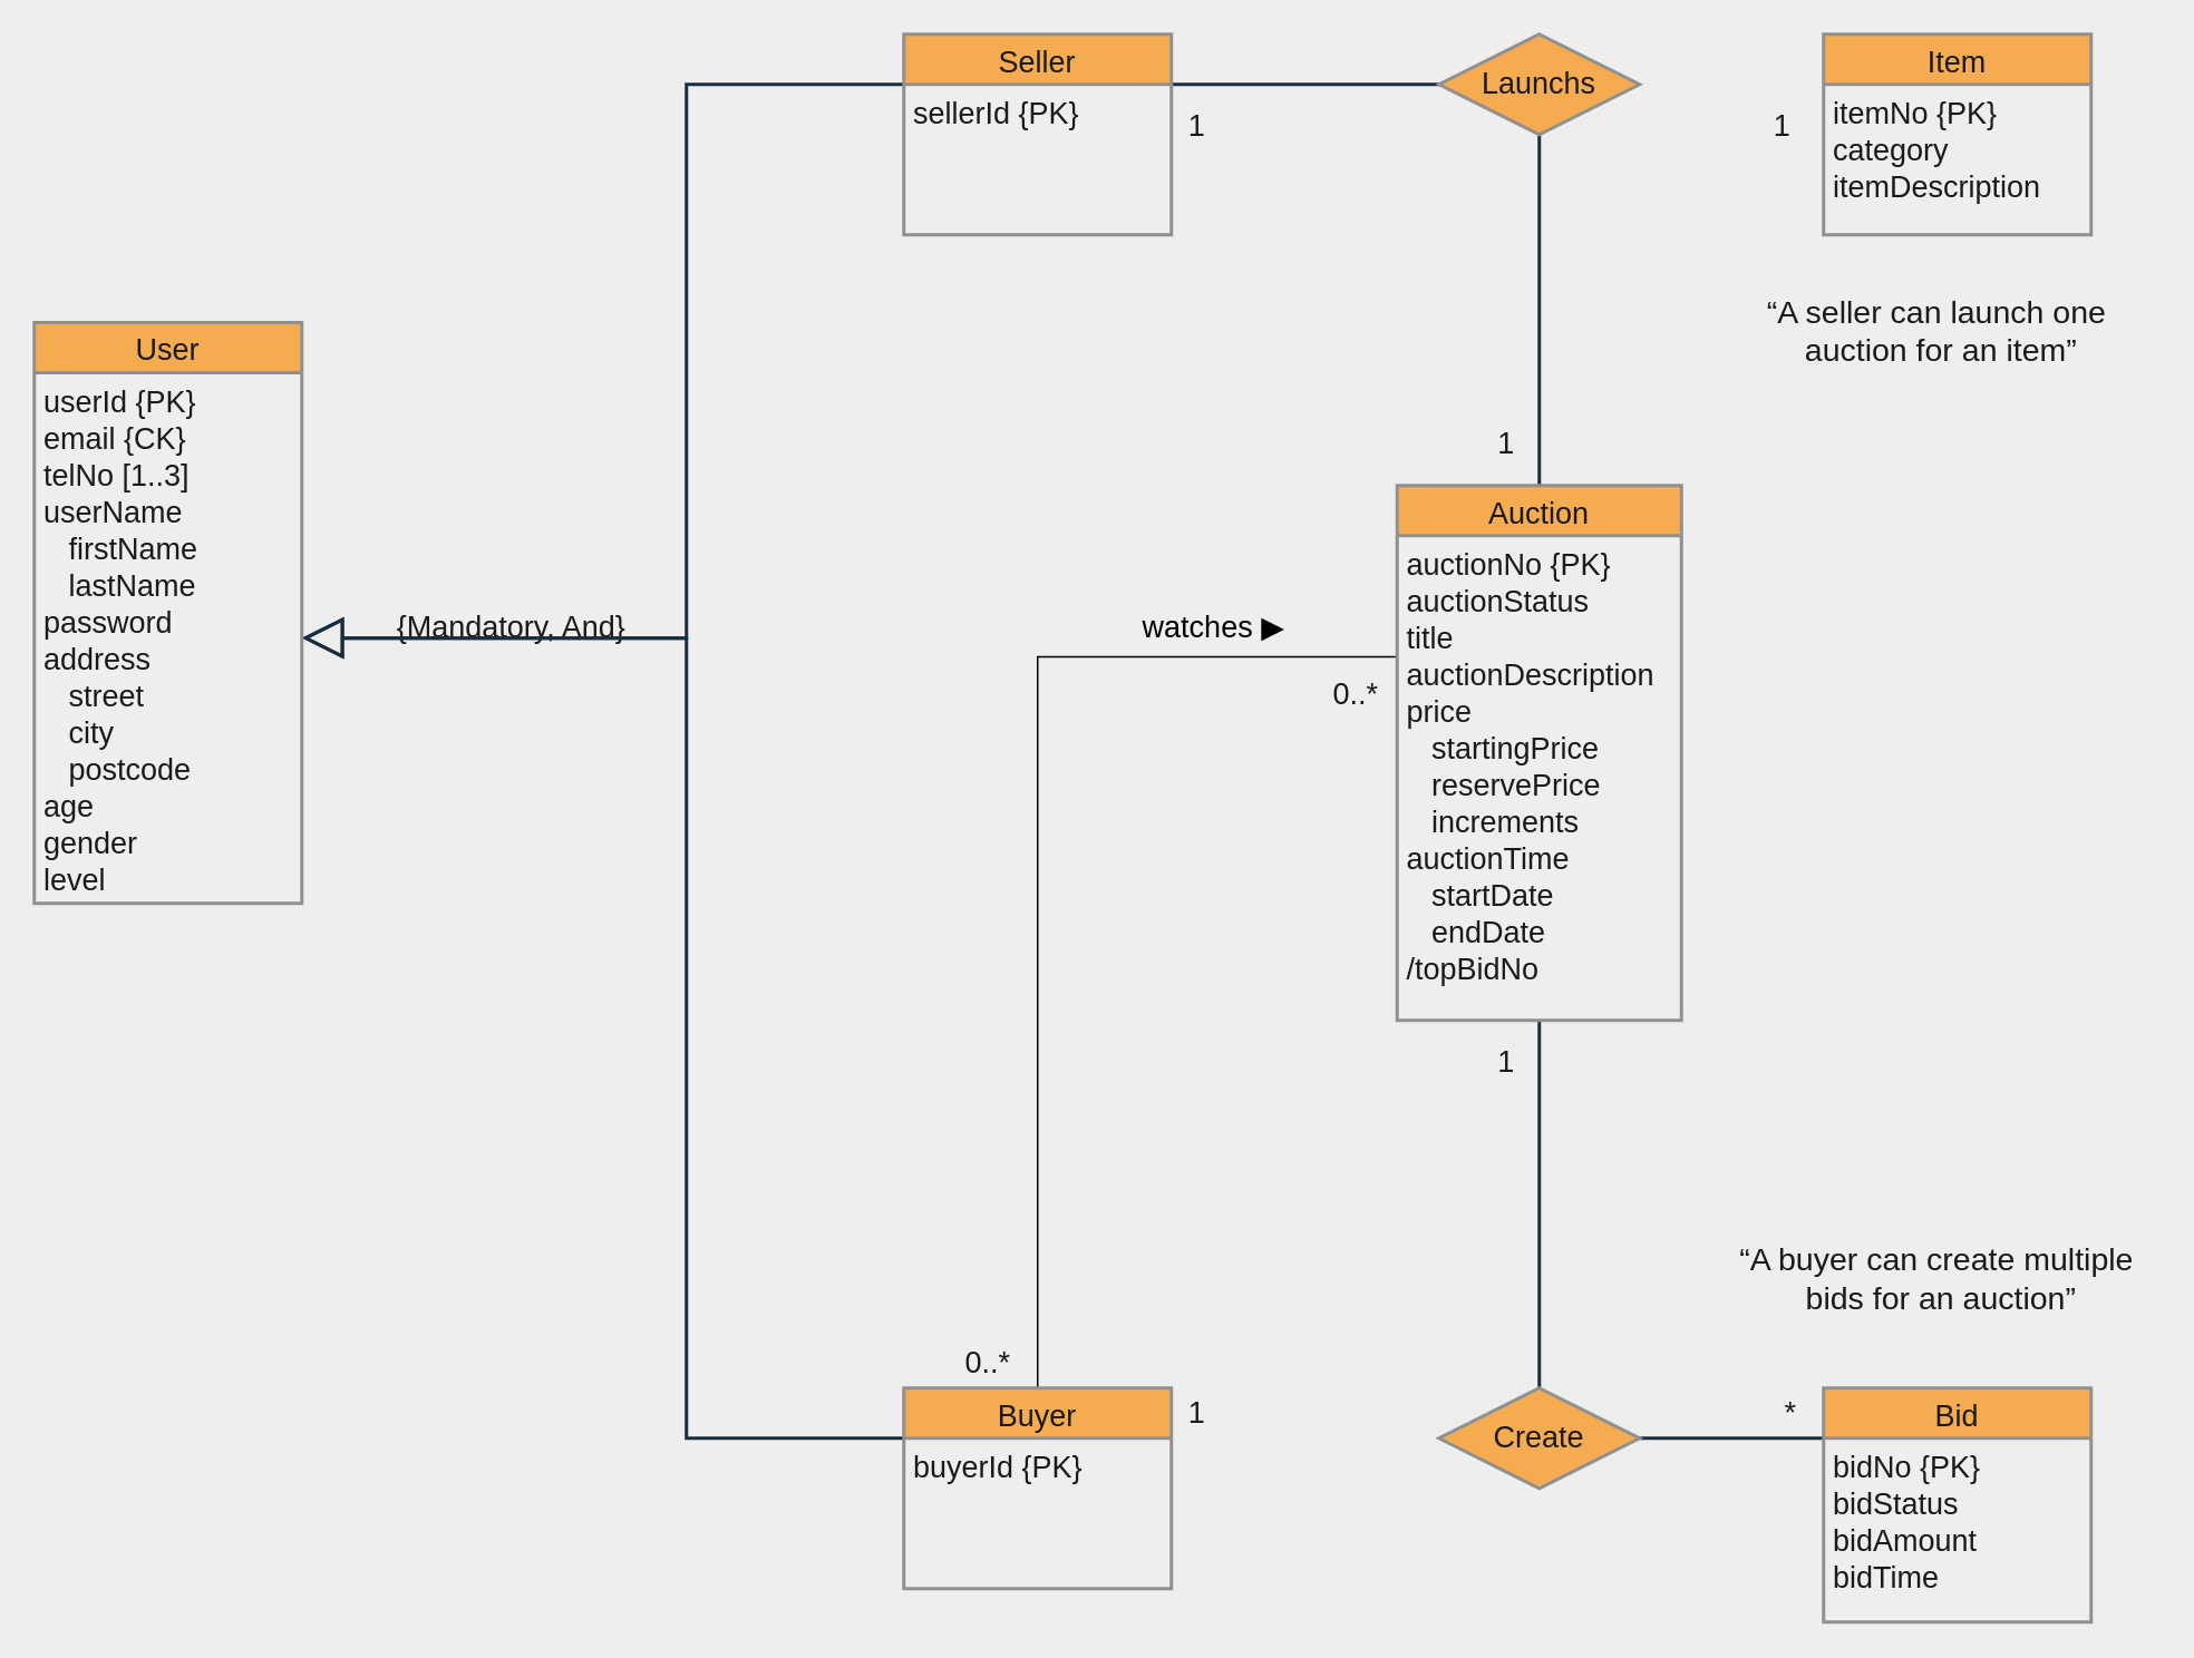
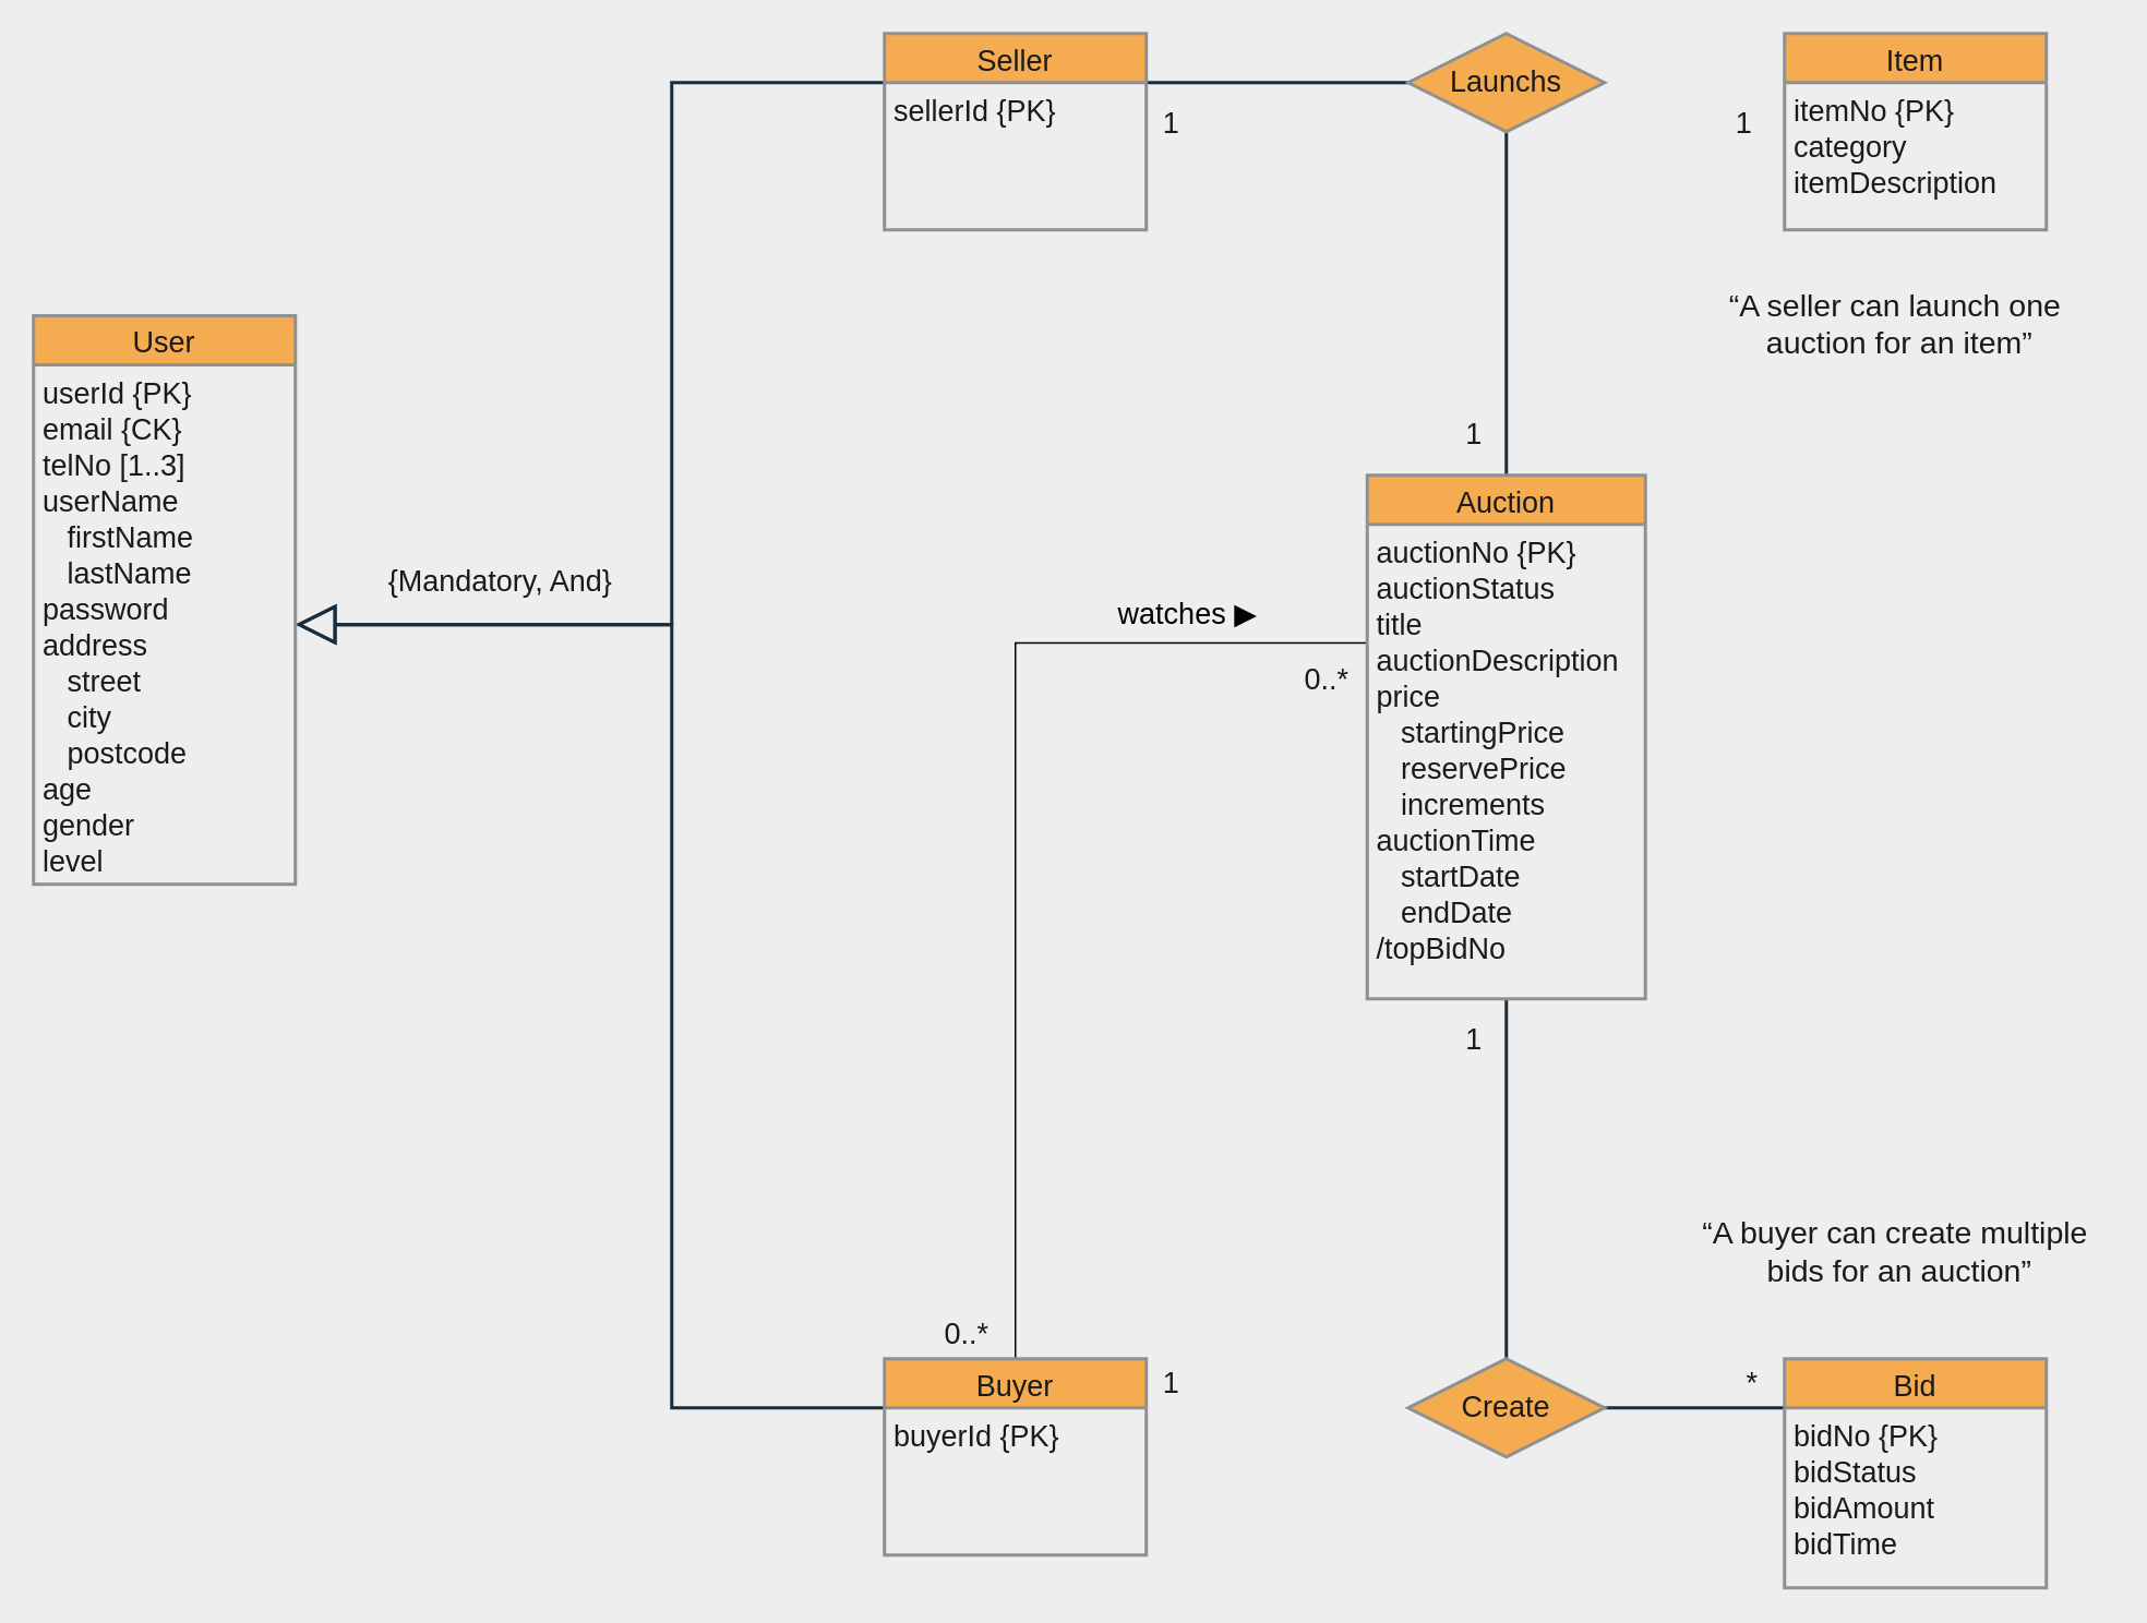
  <mxCell id="0" />
  <mxCell id="1" parent="0" />
- <mxCell id="2" value="{Mandatory, And}" style="text;html=1;align=center;verticalAlign=middle;resizable=0;points=[];autosize=1;fontSize=18;fontStyle=0;fontColor=#1A1A1A;" parent="1" vertex="1"><mxGeometry x="230" y="360" width="150" height="30" as="geometry" /></mxCell>
+ <mxCell id="2" value="{Mandatory, And}" style="text;html=1;align=center;verticalAlign=middle;resizable=0;points=[];autosize=1;fontSize=18;fontStyle=0;fontColor=#1A1A1A;" parent="1" vertex="1"><mxGeometry x="230" y="340" width="150" height="30" as="geometry" /></mxCell>
  <mxCell id="3" style="edgeStyle=none;orthogonalLoop=1;jettySize=auto;html=1;exitX=1;exitY=0.5;exitDx=0;exitDy=0;entryX=0;entryY=0;entryDx=0;entryDy=0;startArrow=none;startFill=0;endArrow=none;endFill=0;strokeWidth=2;fontSize=18;strokeColor=#182E3E;fontColor=#1A1A1A;labelBackgroundColor=#EEEEEE;" parent="1" source="5" target="24" edge="1"><mxGeometry relative="1" as="geometry" /></mxCell>
  <mxCell id="4" style="edgeStyle=none;orthogonalLoop=1;jettySize=auto;html=1;exitX=0.5;exitY=0;exitDx=0;exitDy=0;entryX=0.5;entryY=1;entryDx=0;entryDy=0;startArrow=none;startFill=0;endArrow=none;endFill=0;strokeWidth=2;fontSize=18;strokeColor=#182E3E;fontColor=#1A1A1A;labelBackgroundColor=#EEEEEE;" parent="1" source="5" target="25" edge="1"><mxGeometry relative="1" as="geometry" /></mxCell>
  <mxCell id="5" value="Create" style="shape=rhombus;perimeter=rhombusPerimeter;whiteSpace=wrap;html=1;align=center;strokeColor=#909090;strokeWidth=2;fontSize=18;fillColor=#F5AB50;fontColor=#1A1A1A;" parent="1" vertex="1"><mxGeometry x="860" y="830" width="120" height="60" as="geometry" /></mxCell>
  <mxCell id="6" style="edgeStyle=none;orthogonalLoop=1;jettySize=auto;html=1;exitX=0;exitY=0.5;exitDx=0;exitDy=0;entryX=1;entryY=0;entryDx=0;entryDy=0;startArrow=none;startFill=0;endArrow=none;endFill=0;strokeWidth=2;fontSize=18;strokeColor=#182E3E;fontColor=#1A1A1A;labelBackgroundColor=#EEEEEE;" parent="1" source="8" target="33" edge="1"><mxGeometry relative="1" as="geometry" /></mxCell>
  <mxCell id="7" style="edgeStyle=none;orthogonalLoop=1;jettySize=auto;html=1;exitX=0.5;exitY=1;exitDx=0;exitDy=0;startArrow=none;startFill=0;endArrow=none;endFill=0;strokeWidth=2;fontSize=18;entryX=0.5;entryY=0;entryDx=0;entryDy=0;strokeColor=#182E3E;fontColor=#1A1A1A;labelBackgroundColor=#EEEEEE;" parent="1" source="8" target="25" edge="1"><mxGeometry relative="1" as="geometry"><mxPoint x="600" y="120" as="targetPoint" /></mxGeometry></mxCell>
  <mxCell id="8" value="Launchs" style="shape=rhombus;perimeter=rhombusPerimeter;whiteSpace=wrap;html=1;align=center;strokeColor=#909090;strokeWidth=2;fontSize=18;fillColor=#F5AB50;fontColor=#1A1A1A;" parent="1" vertex="1"><mxGeometry x="860" y="20" width="120" height="60" as="geometry" /></mxCell>
  <mxCell id="9" style="edgeStyle=orthogonalEdgeStyle;orthogonalLoop=1;jettySize=auto;html=1;exitX=0;exitY=0;exitDx=0;exitDy=0;entryX=1;entryY=0.5;entryDx=0;entryDy=0;startArrow=none;startFill=0;endArrow=block;endFill=0;fontSize=18;strokeWidth=2;endSize=20;rounded=0;strokeColor=#182E3E;fontColor=#1A1A1A;labelBackgroundColor=#EEEEEE;" parent="1" source="33" target="35" edge="1"><mxGeometry relative="1" as="geometry"><Array as="points"><mxPoint x="410" y="50" /><mxPoint x="410" y="381" /></Array></mxGeometry></mxCell>
  <mxCell id="10" style="edgeStyle=orthogonalEdgeStyle;orthogonalLoop=1;jettySize=auto;html=1;exitX=0;exitY=0;exitDx=0;exitDy=0;entryX=1;entryY=0.5;entryDx=0;entryDy=0;startArrow=none;startFill=0;endArrow=block;endFill=0;strokeWidth=2;fontSize=18;endSize=20;rounded=0;strokeColor=#182E3E;fontColor=#1A1A1A;labelBackgroundColor=#EEEEEE;" parent="1" source="31" target="35" edge="1"><mxGeometry relative="1" as="geometry"><Array as="points"><mxPoint x="410" y="860" /><mxPoint x="410" y="381" /></Array></mxGeometry></mxCell>
  <mxCell id="11" value="1" style="text;html=1;align=center;verticalAlign=middle;resizable=0;points=[];autosize=1;fontSize=18;fontColor=#1A1A1A;" parent="1" vertex="1"><mxGeometry x="885" y="250" width="30" height="30" as="geometry" /></mxCell>
  <mxCell id="12" value="1" style="text;html=1;align=center;verticalAlign=middle;resizable=0;points=[];autosize=1;fontSize=18;fontColor=#1A1A1A;" parent="1" vertex="1"><mxGeometry x="1050" y="60" width="30" height="30" as="geometry" /></mxCell>
  <mxCell id="13" value="1" style="text;html=1;align=center;verticalAlign=middle;resizable=0;points=[];autosize=1;fontSize=18;fontColor=#1A1A1A;" parent="1" vertex="1"><mxGeometry x="700" y="60" width="30" height="30" as="geometry" /></mxCell>
  <mxCell id="14" value="1" style="text;html=1;align=center;verticalAlign=middle;resizable=0;points=[];autosize=1;fontSize=18;fontColor=#1A1A1A;" parent="1" vertex="1"><mxGeometry x="700" y="830" width="30" height="30" as="geometry" /></mxCell>
  <mxCell id="15" value="1" style="text;html=1;align=center;verticalAlign=middle;resizable=0;points=[];autosize=1;fontSize=18;fontColor=#1A1A1A;" parent="1" vertex="1"><mxGeometry x="885" y="620" width="30" height="30" as="geometry" /></mxCell>
  <mxCell id="16" value="*" style="text;html=1;align=center;verticalAlign=middle;resizable=0;points=[];autosize=1;fontSize=18;fontColor=#1A1A1A;" parent="1" vertex="1"><mxGeometry x="1060" y="830" width="20" height="30" as="geometry" /></mxCell>
  <mxCell id="17" value="&lt;div style=&quot;font-size: 19px&quot;&gt;&lt;font style=&quot;font-size: 19px&quot;&gt;“A seller can launch one&amp;nbsp;&lt;/font&gt;&lt;/div&gt;&lt;div style=&quot;font-size: 19px&quot;&gt;&lt;font style=&quot;font-size: 19px&quot;&gt;&lt;span&gt;auction&amp;nbsp;&lt;/span&gt;&lt;/font&gt;&lt;span&gt;for an item&lt;/span&gt;&lt;span&gt;”&lt;/span&gt;&lt;/div&gt;" style="text;html=1;align=center;verticalAlign=middle;resizable=0;points=[];autosize=1;fontSize=18;fontColor=#1A1A1A;" parent="1" vertex="1"><mxGeometry x="1050" y="172.5" width="220" height="50" as="geometry" /></mxCell>
  <mxCell id="18" value="&lt;div style=&quot;font-size: 19px&quot;&gt;&lt;font style=&quot;font-size: 19px&quot;&gt;“A buyer can create multiple&amp;nbsp;&lt;/font&gt;&lt;/div&gt;&lt;div style=&quot;font-size: 19px&quot;&gt;&lt;font&gt;bids&amp;nbsp;&lt;/font&gt;&lt;span&gt;for an auction”&lt;/span&gt;&lt;/div&gt;" style="text;html=1;align=center;verticalAlign=middle;resizable=0;points=[];autosize=1;fontSize=18;fontColor=#1A1A1A;" parent="1" vertex="1"><mxGeometry x="1030" y="740" width="260" height="50" as="geometry" /></mxCell>
  <mxCell id="19" value="0..*" style="text;html=1;align=center;verticalAlign=middle;resizable=0;points=[];autosize=1;fontSize=18;fontColor=#1A1A1A;" parent="1" vertex="1"><mxGeometry x="790" y="400" width="40" height="30" as="geometry" /></mxCell>
  <mxCell id="20" value="0..*" style="text;html=1;align=center;verticalAlign=middle;resizable=0;points=[];autosize=1;fontSize=18;fontColor=#1A1A1A;" parent="1" vertex="1"><mxGeometry x="570" y="800" width="40" height="30" as="geometry" /></mxCell>
  <mxCell id="21" style="edgeStyle=orthogonalEdgeStyle;rounded=0;orthogonalLoop=1;jettySize=auto;html=1;exitX=0.5;exitY=0;exitDx=0;exitDy=0;entryX=0;entryY=0.25;entryDx=0;entryDy=0;endArrow=none;endFill=0;" parent="1" source="30" target="26" edge="1"><mxGeometry relative="1" as="geometry" /></mxCell>
  <mxCell id="22" value="watches ▶" style="text;html=1;align=center;verticalAlign=middle;resizable=0;points=[];autosize=1;fontSize=18;" parent="1" vertex="1"><mxGeometry x="675" y="360" width="100" height="30" as="geometry" /></mxCell>
  <mxCell id="23" value="Bid" style="swimlane;childLayout=stackLayout;horizontal=1;startSize=30;horizontalStack=0;fontSize=18;fontStyle=0;strokeWidth=2;resizeParent=0;resizeLast=1;shadow=0;dashed=0;align=center;fillColor=#F5AB50;strokeColor=#909090;fontColor=#1A1A1A;" parent="1" vertex="1"><mxGeometry x="1090" y="830" width="160" height="140" as="geometry" /></mxCell>
  <mxCell id="24" value="bidNo {PK}&#10;bidStatus&#10;bidAmount&#10;bidTime" style="align=left;strokeColor=none;fillColor=none;spacingLeft=4;fontSize=18;verticalAlign=top;resizable=0;rotatable=0;part=1;fontStyle=0;fontColor=#1A1A1A;" parent="23" vertex="1"><mxGeometry y="30" width="160" height="110" as="geometry" /></mxCell>
  <mxCell id="25" value="Auction" style="swimlane;childLayout=stackLayout;horizontal=1;startSize=30;horizontalStack=0;fontSize=18;fontStyle=0;strokeWidth=2;resizeParent=0;resizeLast=1;shadow=0;dashed=0;align=center;fillColor=#F5AB50;strokeColor=#909090;fontColor=#1A1A1A;" parent="1" vertex="1"><mxGeometry x="835" y="290" width="170" height="320" as="geometry" /></mxCell>
  <mxCell id="26" value="auctionNo {PK}&#10;auctionStatus&#10;title&#10;auctionDescription&#10;price&#10;   startingPrice&#10;   reservePrice&#10;   increments&#10;auctionTime&#10;   startDate&#10;   endDate&#10;/topBidNo" style="align=left;strokeColor=none;fillColor=none;spacingLeft=4;fontSize=18;verticalAlign=top;resizable=0;rotatable=0;part=1;fontStyle=0;fontColor=#1A1A1A;" parent="25" vertex="1"><mxGeometry y="30" width="170" height="290" as="geometry" /></mxCell>
  <mxCell id="27" value="Item" style="swimlane;childLayout=stackLayout;horizontal=1;startSize=30;horizontalStack=0;fontSize=18;fontStyle=0;strokeWidth=2;resizeParent=0;resizeLast=1;shadow=0;dashed=0;align=center;fillColor=#F5AB50;strokeColor=#909090;fontColor=#1A1A1A;" parent="1" vertex="1"><mxGeometry x="1090" y="20" width="160" height="120" as="geometry" /></mxCell>
  <mxCell id="28" value="itemNo {PK}&#10;category&#10;itemDescription&#10;&#10;" style="align=left;strokeColor=none;fillColor=none;spacingLeft=4;fontSize=18;verticalAlign=top;resizable=0;rotatable=0;part=1;fontStyle=0;fontColor=#1A1A1A;" parent="27" vertex="1"><mxGeometry y="30" width="160" height="90" as="geometry" /></mxCell>
  <mxCell id="29" style="edgeStyle=orthogonalEdgeStyle;orthogonalLoop=1;jettySize=auto;html=1;exitX=0.5;exitY=1;exitDx=0;exitDy=0;startArrow=none;startFill=0;endArrow=none;endFill=0;strokeColor=#182E3E;fontStyle=0;fontColor=#1A1A1A;labelBackgroundColor=#EEEEEE;" parent="27" source="28" target="28" edge="1"><mxGeometry relative="1" as="geometry" /></mxCell>
  <mxCell id="30" value="Buyer" style="swimlane;childLayout=stackLayout;horizontal=1;startSize=30;horizontalStack=0;fontSize=18;fontStyle=0;strokeWidth=2;resizeParent=0;resizeLast=1;shadow=0;dashed=0;align=center;fillColor=#F5AB50;strokeColor=#909090;fontColor=#1A1A1A;" parent="1" vertex="1"><mxGeometry x="540" y="830" width="160" height="120" as="geometry" /></mxCell>
  <mxCell id="31" value="buyerId {PK}" style="align=left;strokeColor=none;fillColor=none;spacingLeft=4;fontSize=18;verticalAlign=top;resizable=0;rotatable=0;part=1;fontColor=#1A1A1A;" parent="30" vertex="1"><mxGeometry y="30" width="160" height="90" as="geometry" /></mxCell>
  <mxCell id="32" value="Seller" style="swimlane;childLayout=stackLayout;horizontal=1;startSize=30;horizontalStack=0;fontSize=18;fontStyle=0;strokeWidth=2;resizeParent=0;resizeLast=1;shadow=0;dashed=0;align=center;fillColor=#F5AB50;strokeColor=#909090;fontColor=#1A1A1A;" parent="1" vertex="1"><mxGeometry x="540" y="20" width="160" height="120" as="geometry" /></mxCell>
  <mxCell id="33" value="sellerId {PK}" style="align=left;strokeColor=none;fillColor=none;spacingLeft=4;fontSize=18;verticalAlign=top;resizable=0;rotatable=0;part=1;fontColor=#1A1A1A;" parent="32" vertex="1"><mxGeometry y="30" width="160" height="90" as="geometry" /></mxCell>
  <mxCell id="34" value="User" style="swimlane;childLayout=stackLayout;horizontal=1;startSize=30;horizontalStack=0;fontSize=18;fontStyle=0;strokeWidth=2;resizeParent=0;resizeLast=1;shadow=0;dashed=0;align=center;fillColor=#F5AB50;strokeColor=#909090;fontColor=#1A1A1A;" parent="1" vertex="1"><mxGeometry x="20" y="192.5" width="160" height="347.5" as="geometry" /></mxCell>
  <mxCell id="35" value="userId {PK}&#10;email {CK}&#10;telNo [1..3]&#10;userName&#10;   firstName&#10;   lastName&#10;password&#10;address&#10;   street&#10;   city&#10;   postcode&#10;age&#10;gender&#10;level" style="align=left;strokeColor=none;fillColor=none;spacingLeft=4;fontSize=18;verticalAlign=top;resizable=0;rotatable=0;part=1;fontStyle=0;fontColor=#1A1A1A;" parent="34" vertex="1"><mxGeometry y="30" width="160" height="317.5" as="geometry" /></mxCell>
